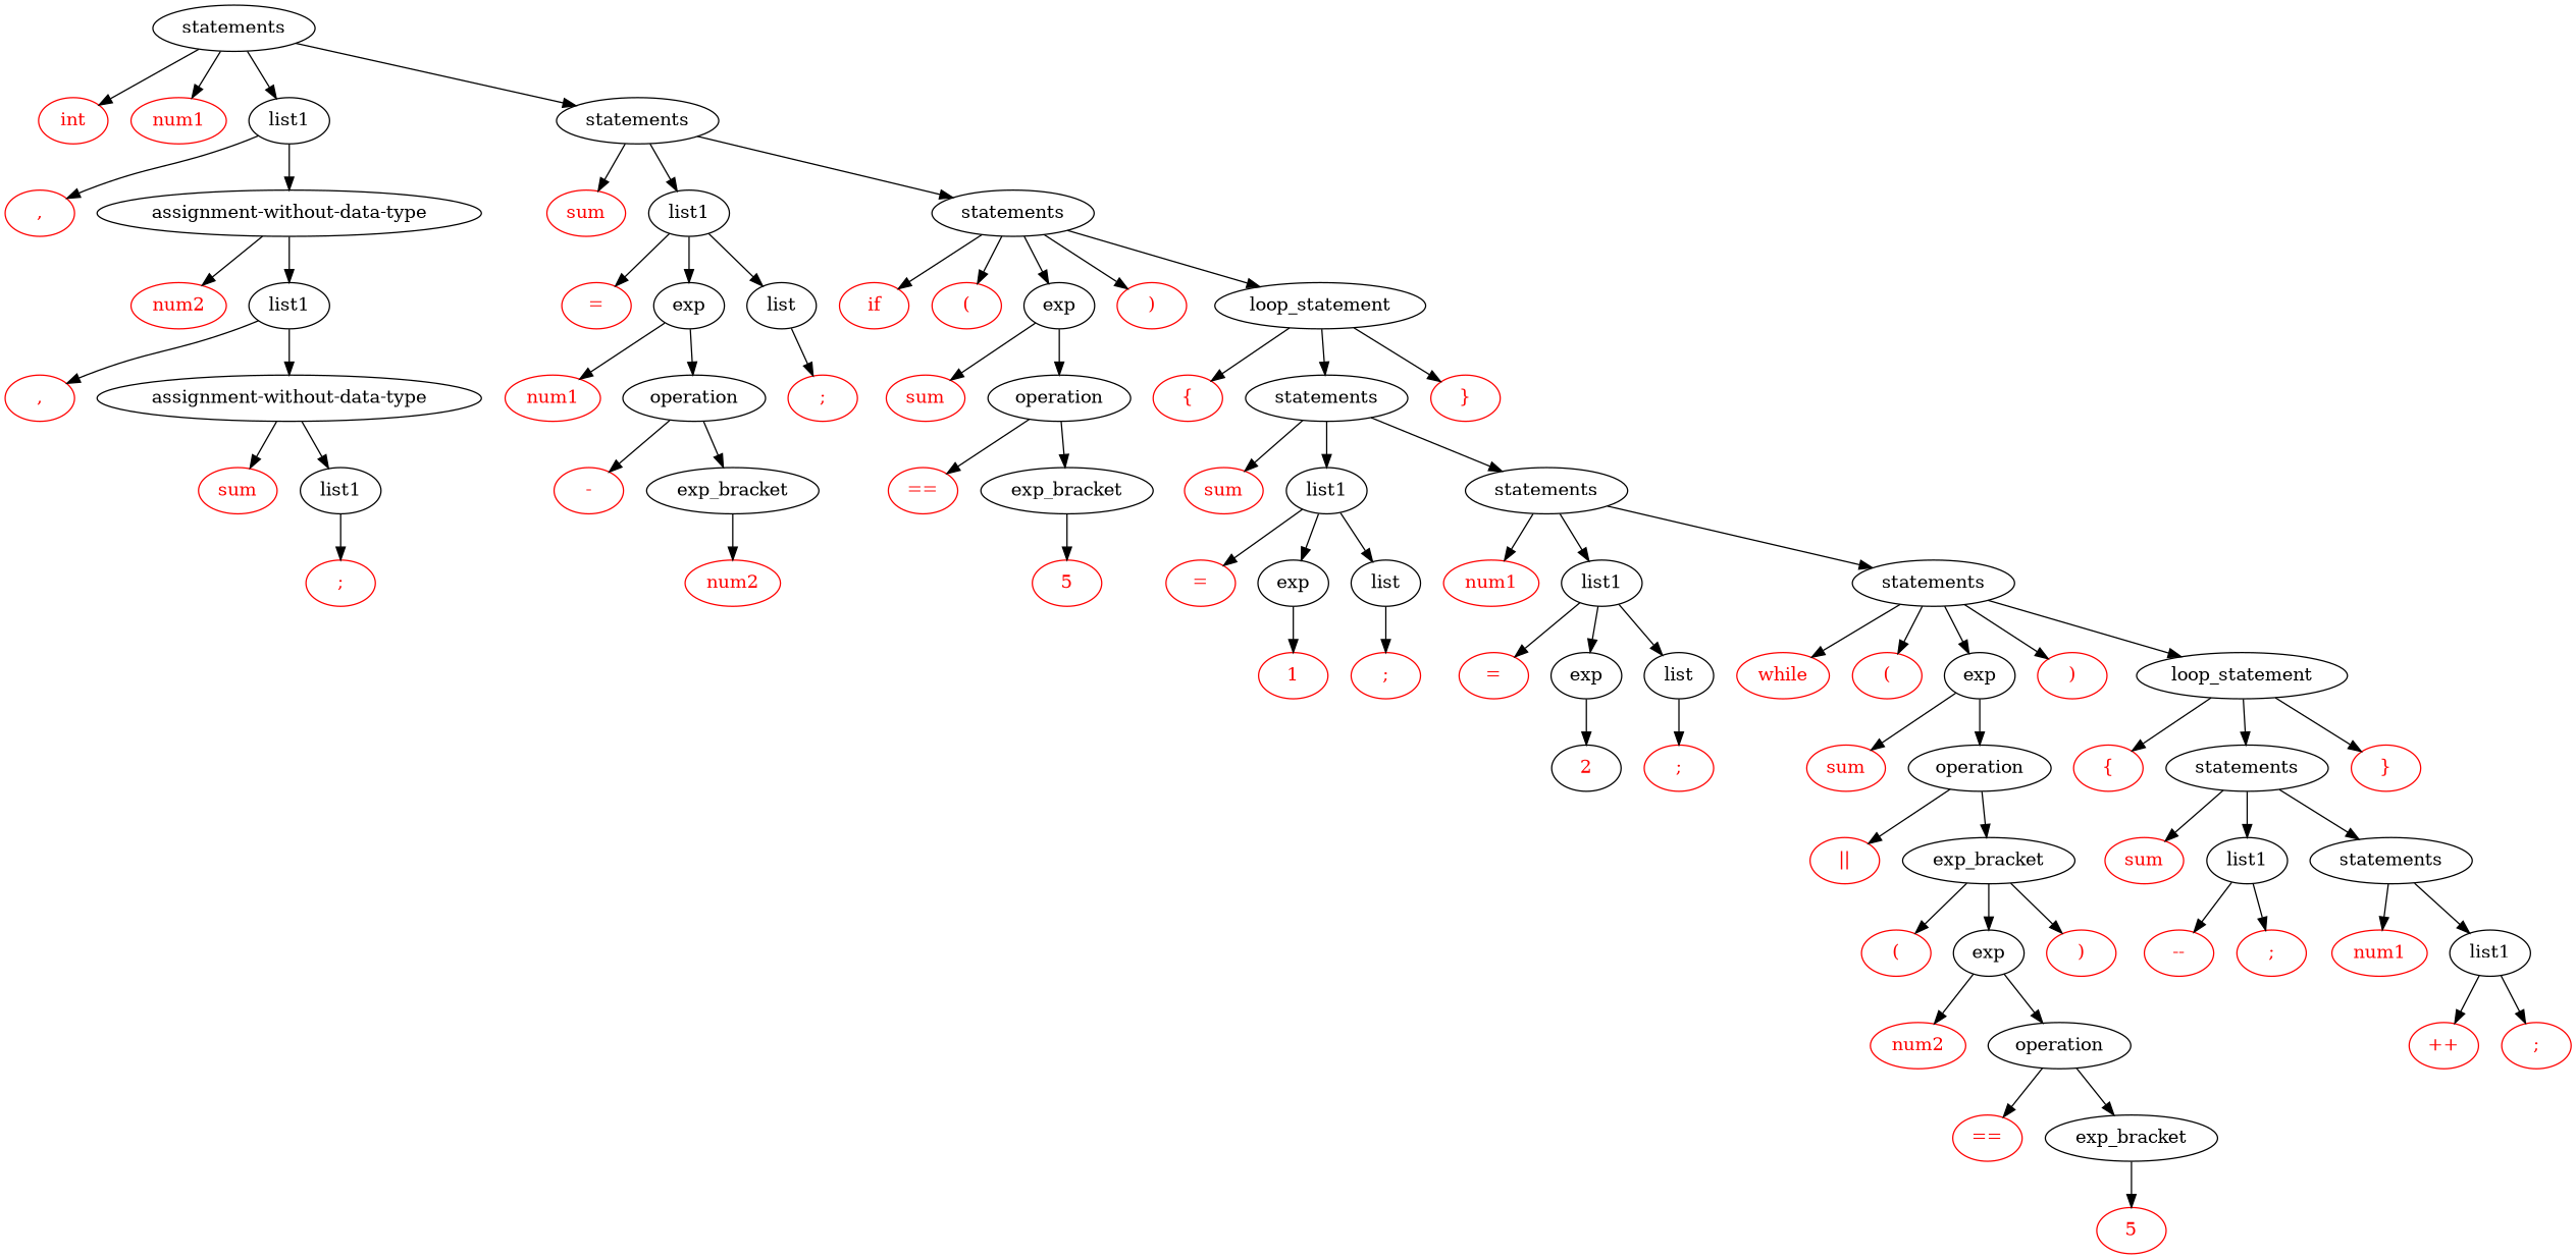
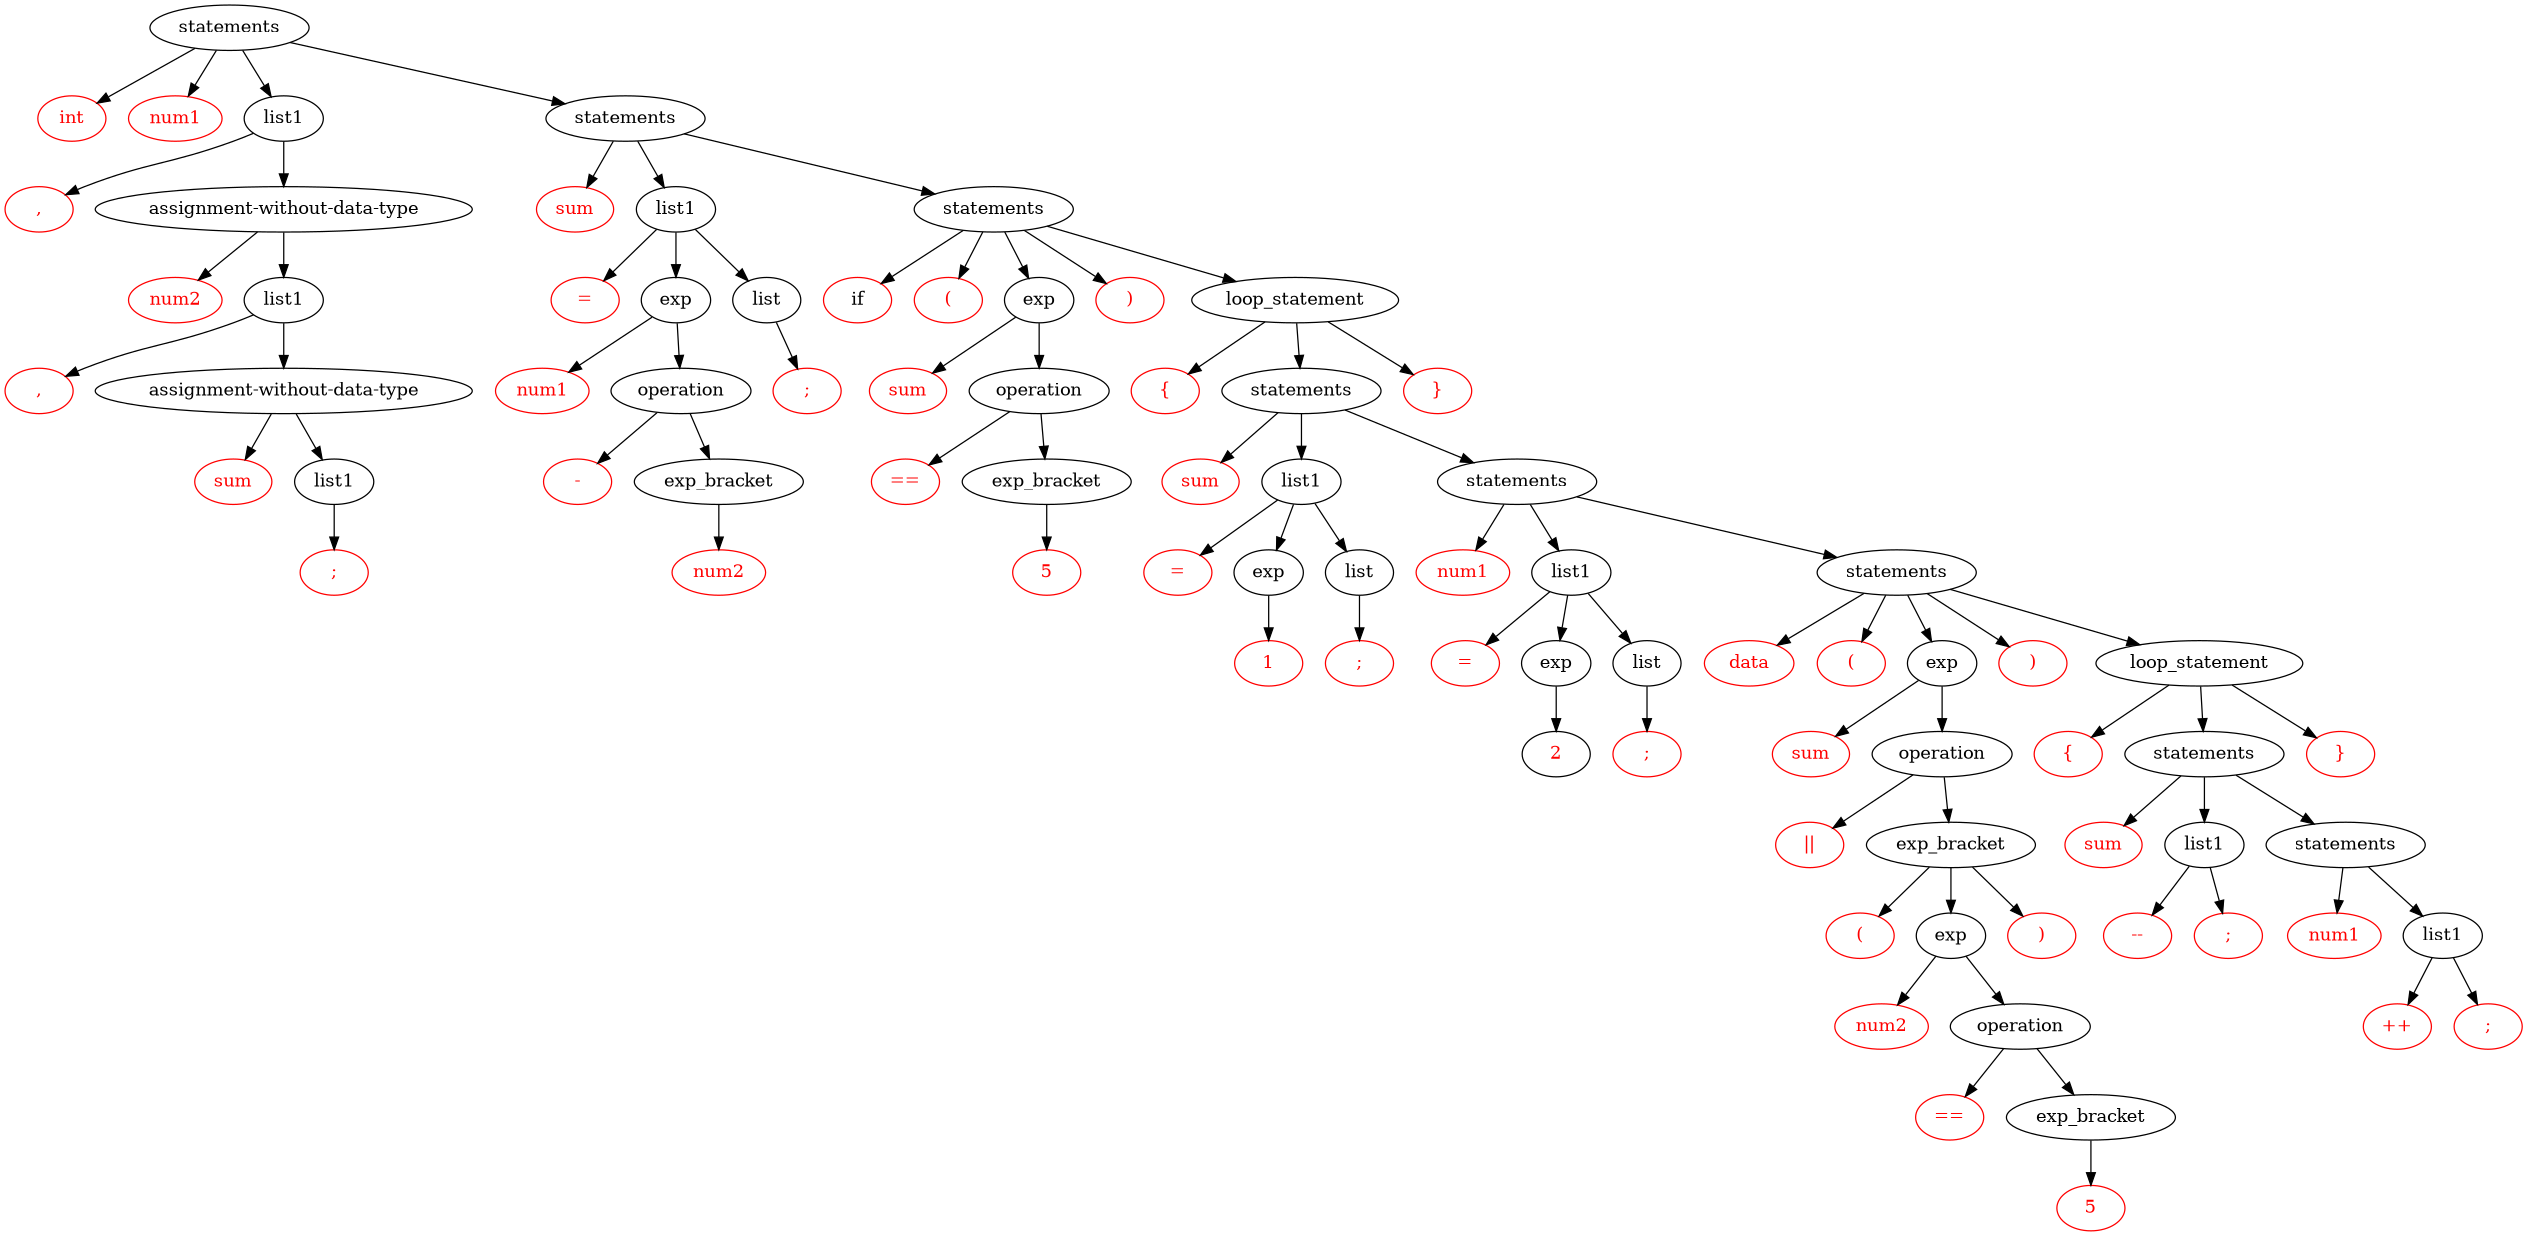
  digraph {
    node [color=red fontcolor=red]
    n1 [label=statements color="" fontcolor=""]
    n2 [label=int]
    n3 [label=num1]
    n4 [label=list1 color="" fontcolor=""]
    n5 [label=statements color="" fontcolor=""]
    n6 [label=","]
    n7 [label="assignment-without-data-type" color="" fontcolor=""]
    n8 [label=sum]
    n9 [label=list1 color="" fontcolor=""]
    n10 [label=statements color="" fontcolor=""]
    n11 [label=num2]
    n12 [label=list1 color="" fontcolor=""]
    n13 [label=","]
    n14 [label="assignment-without-data-type" color="" fontcolor=""]
    n15 [label=sum]
    n16 [label=list1 color="" fontcolor=""]
    n17 [label=";"]
    n18 [label="="]
    n19 [label=exp color="" fontcolor=""]
    n20 [label=list color="" fontcolor=""]
-   n21 [label=if]
+   n21 [fontcolor=black label=if]
    n22 [label="("]
    n23 [label=exp color="" fontcolor=""]
    n24 [label=")"]
    n25 [label=loop_statement color="" fontcolor=""]
    n26 [label=num1]
    n27 [label=operation color="" fontcolor=""]
    n28 [label=";"]
    n29 [label="-"]
    n30 [label=exp_bracket color="" fontcolor=""]
    n31 [label=num2]
    n32 [label=sum]
    n33 [label=operation color="" fontcolor=""]
    n34 [label="{"]
    n35 [label=statements color="" fontcolor=""]
    n36 [label="}"]
    n37 [label="=="]
    n38 [label=exp_bracket color="" fontcolor=""]
    n39 [label=5]
    n40 [label=sum]
    n41 [label=list1 color="" fontcolor=""]
    n42 [label=statements color="" fontcolor=""]
    n43 [label="="]
    n44 [label=exp color="" fontcolor=""]
    n45 [label=list color="" fontcolor=""]
    n46 [label=num1]
    n47 [label=list1 color="" fontcolor=""]
    n48 [label=statements color="" fontcolor=""]
    n49 [label=1]
    n50 [label=";"]
    n51 [label="="]
    n52 [label=exp color="" fontcolor=""]
    n53 [label=list color="" fontcolor=""]
-   n54 [label=while]
+   n54 [label=data]
    n55 [label="("]
    n56 [label=exp color="" fontcolor=""]
    n57 [label=")"]
    n58 [label=loop_statement color="" fontcolor=""]
    n59 [color=black label=2]
    n60 [label=";"]
    n61 [label=sum]
    n62 [label=operation color="" fontcolor=""]
    n63 [label="{"]
    n64 [label=statements color="" fontcolor=""]
    n65 [label="}"]
    n66 [label="||"]
    n67 [label=exp_bracket color="" fontcolor=""]
    n68 [label="("]
    n69 [label=exp color="" fontcolor=""]
    n70 [label=")"]
    n71 [label=num2]
    n72 [label=operation color="" fontcolor=""]
    n73 [label="=="]
    n74 [label=exp_bracket color="" fontcolor=""]
    n75 [label=5]
    n76 [label=sum]
    n77 [label=list1 color="" fontcolor=""]
    n78 [label=statements color="" fontcolor=""]
    n79 [label="--"]
    n80 [label=";"]
    n81 [label=num1]
    n82 [label=list1 color="" fontcolor=""]
    n83 [label="++"]
    n84 [label=";"]
    n1 -> n2
    n1 -> n3
    n1 -> n4
    n1 -> n5
    n4 -> n6
    n4 -> n7
    n5 -> n8
    n5 -> n9
    n5 -> n10
    n7 -> n11
    n7 -> n12
    n9 -> n18
    n9 -> n19
    n9 -> n20
    n10 -> n21
    n10 -> n22
    n10 -> n23
    n10 -> n24
    n10 -> n25
    n12 -> n13
    n12 -> n14
    n14 -> n15
    n14 -> n16
    n16 -> n17
    n19 -> n26
    n19 -> n27
    n20 -> n28
    n23 -> n32
    n23 -> n33
    n25 -> n34
    n25 -> n35
    n25 -> n36
    n27 -> n29
    n27 -> n30
    n30 -> n31
    n33 -> n37
    n33 -> n38
    n35 -> n40
    n35 -> n41
    n35 -> n42
    n38 -> n39
    n41 -> n43
    n41 -> n44
    n41 -> n45
    n42 -> n46
    n42 -> n47
    n42 -> n48
    n44 -> n49
    n45 -> n50
    n47 -> n51
    n47 -> n52
    n47 -> n53
    n48 -> n54
    n48 -> n55
    n48 -> n56
    n48 -> n57
    n48 -> n58
    n52 -> n59
    n53 -> n60
    n56 -> n61
    n56 -> n62
    n58 -> n63
    n58 -> n64
    n58 -> n65
    n62 -> n66
    n62 -> n67
    n64 -> n76
    n64 -> n77
    n64 -> n78
    n67 -> n68
    n67 -> n69
    n67 -> n70
    n69 -> n71
    n69 -> n72
    n72 -> n73
    n72 -> n74
    n74 -> n75
    n77 -> n79
    n77 -> n80
    n78 -> n81
    n78 -> n82
    n82 -> n83
    n82 -> n84
  }
